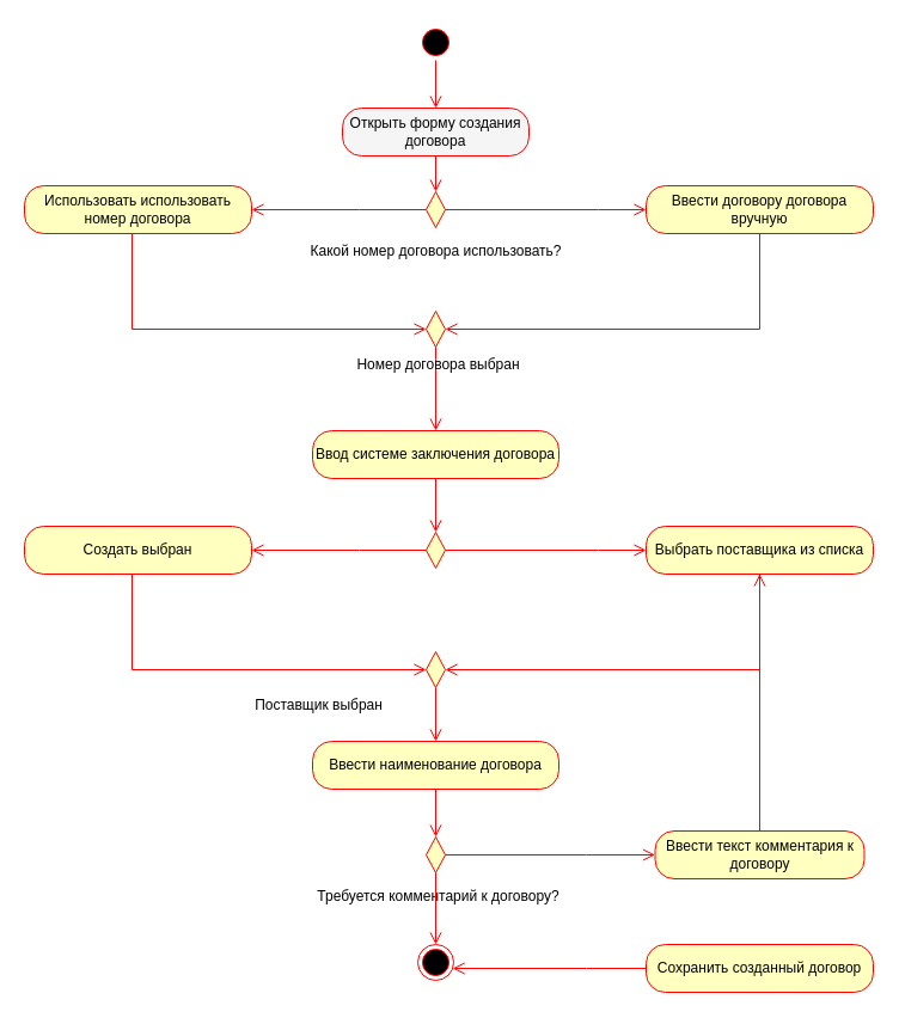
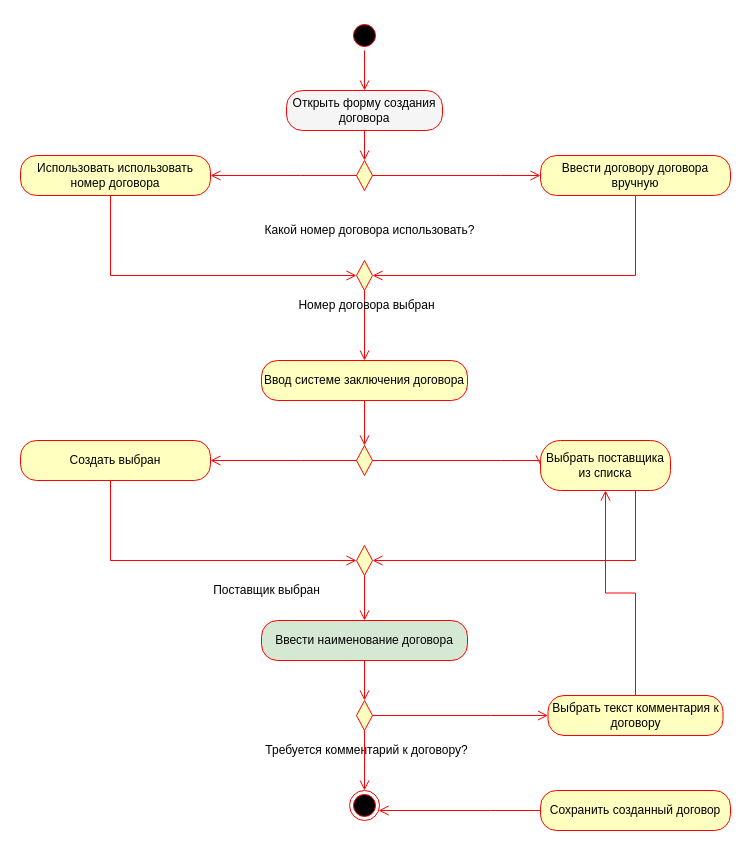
  <mxCell id="0" />
  <mxCell id="1" parent="0" />
  <mxCell id="2" value="" style="ellipse;html=1;shape=startState;fillColor=#000000;strokeColor=#ff0000;" vertex="1" parent="1"><mxGeometry x="349" y="20" width="30" height="30" as="geometry" /></mxCell>
  <mxCell id="3" value="" style="edgeStyle=orthogonalEdgeStyle;html=1;verticalAlign=bottom;endArrow=open;endSize=8;strokeColor=#ff0000;rounded=0;entryX=0.5;entryY=0;entryDx=0;entryDy=0;" edge="1" source="2" parent="1" target="4"><mxGeometry relative="1" as="geometry"><mxPoint x="364" y="90" as="targetPoint" /></mxGeometry></mxCell>
  <mxCell id="4" value="Открыть форму создания договора" style="rounded=1;whiteSpace=wrap;html=1;arcSize=40;fontColor=#000000;fillColor=#f5f5f5;strokeColor=#ff0000;" vertex="1" parent="1"><mxGeometry x="286" y="90" width="156" height="40" as="geometry" /></mxCell>
  <mxCell id="5" value="" style="edgeStyle=orthogonalEdgeStyle;html=1;verticalAlign=bottom;endArrow=open;endSize=8;strokeColor=#ff0000;rounded=0;entryX=0.5;entryY=0;entryDx=0;entryDy=0;" edge="1" source="4" parent="1" target="6"><mxGeometry relative="1" as="geometry"><mxPoint x="364" y="190" as="targetPoint" /></mxGeometry></mxCell>
  <mxCell id="6" value="" style="rhombus;whiteSpace=wrap;html=1;fillColor=#ffffc0;strokeColor=#ff0000;" vertex="1" parent="1"><mxGeometry x="356" y="160" width="16" height="30" as="geometry" /></mxCell>
  <mxCell id="7" value="" style="edgeStyle=orthogonalEdgeStyle;html=1;align=left;verticalAlign=bottom;endArrow=open;endSize=8;strokeColor=#ff0000;rounded=0;entryX=0;entryY=0.5;entryDx=0;entryDy=0;" edge="1" source="6" parent="1" target="9"><mxGeometry x="-1" relative="1" as="geometry"><mxPoint x="510" y="230" as="targetPoint" /><Array as="points"><mxPoint x="500" y="175" /><mxPoint x="500" y="175" /></Array></mxGeometry></mxCell>
  <mxCell id="8" value="" style="edgeStyle=orthogonalEdgeStyle;html=1;align=left;verticalAlign=top;endArrow=open;endSize=8;strokeColor=#ff0000;rounded=0;entryX=1;entryY=0.5;entryDx=0;entryDy=0;" edge="1" source="6" parent="1" target="11"><mxGeometry x="-1" relative="1" as="geometry"><mxPoint x="360" y="320" as="targetPoint" /><Array as="points"><mxPoint x="300" y="175" /><mxPoint x="300" y="175" /></Array></mxGeometry></mxCell>
  <mxCell id="9" value="Ввести договору договора вручную" style="rounded=1;whiteSpace=wrap;html=1;arcSize=40;fontColor=#000000;fillColor=#ffffc0;strokeColor=#ff0000;" vertex="1" parent="1"><mxGeometry x="540" y="155" width="190" height="40" as="geometry" /></mxCell>
  <mxCell id="10" value="" style="edgeStyle=orthogonalEdgeStyle;html=1;verticalAlign=bottom;endArrow=open;endSize=8;strokeColor=#ff0000;rounded=0;entryX=1;entryY=0.5;entryDx=0;entryDy=0;" edge="1" source="9" parent="1" target="13"><mxGeometry relative="1" as="geometry"><mxPoint x="600" y="250" as="targetPoint" /><Array as="points"><mxPoint x="635" y="275" /></Array></mxGeometry></mxCell>
  <mxCell id="11" value="Использовать использовать номер договора" style="rounded=1;whiteSpace=wrap;html=1;arcSize=40;fontColor=#000000;fillColor=#ffffc0;strokeColor=#ff0000;" vertex="1" parent="1"><mxGeometry x="20" y="155" width="190" height="40" as="geometry" /></mxCell>
  <mxCell id="12" value="" style="edgeStyle=orthogonalEdgeStyle;html=1;verticalAlign=bottom;endArrow=open;endSize=8;strokeColor=#ff0000;rounded=0;entryX=0;entryY=0.5;entryDx=0;entryDy=0;" edge="1" source="11" parent="1" target="13"><mxGeometry relative="1" as="geometry"><mxPoint x="250" y="250" as="targetPoint" /><Array as="points"><mxPoint x="110" y="275" /></Array></mxGeometry></mxCell>
  <mxCell id="13" value="" style="rhombus;whiteSpace=wrap;html=1;fillColor=#ffffc0;strokeColor=#ff0000;" vertex="1" parent="1"><mxGeometry x="356" y="260" width="16" height="30" as="geometry" /></mxCell>
- <mxCell id="14" value="Какой номер договора использовать?" style="text;html=1;align=center;verticalAlign=middle;resizable=0;points=[];autosize=1;strokeColor=none;fillColor=none;" vertex="1" parent="1"><mxGeometry x="249" y="195" width="230" height="30" as="geometry" /></mxCell>
+ <mxCell id="14" value="Какой номер договора использовать?" style="text;html=1;align=center;verticalAlign=middle;resizable=0;points=[];autosize=1;strokeColor=none;fillColor=none;" vertex="1" parent="1"><mxGeometry x="254" y="215" width="230" height="30" as="geometry" /></mxCell>
  <mxCell id="15" value="Ввод системе заключения договора" style="rounded=1;whiteSpace=wrap;html=1;arcSize=40;fontColor=#000000;fillColor=#ffffc0;strokeColor=#ff0000;" vertex="1" parent="1"><mxGeometry x="261" y="360" width="206" height="40" as="geometry" /></mxCell>
  <mxCell id="16" value="" style="edgeStyle=orthogonalEdgeStyle;html=1;verticalAlign=bottom;endArrow=open;endSize=8;strokeColor=#ff0000;rounded=0;entryX=0.5;entryY=0;entryDx=0;entryDy=0;" edge="1" source="15" parent="1" target="19"><mxGeometry relative="1" as="geometry"><mxPoint x="390" y="430" as="targetPoint" /></mxGeometry></mxCell>
  <mxCell id="17" value="" style="edgeStyle=orthogonalEdgeStyle;html=1;verticalAlign=bottom;endArrow=open;endSize=8;strokeColor=#ff0000;rounded=0;entryX=0.5;entryY=0;entryDx=0;entryDy=0;exitX=0.5;exitY=1;exitDx=0;exitDy=0;" edge="1" parent="1" source="13" target="15"><mxGeometry relative="1" as="geometry"><mxPoint x="382" y="285" as="targetPoint" /><mxPoint x="645" y="205" as="sourcePoint" /><Array as="points"><mxPoint x="364" y="300" /><mxPoint x="364" y="300" /></Array></mxGeometry></mxCell>
  <mxCell id="18" value="Номер договора выбран" style="text;html=1;align=center;verticalAlign=middle;resizable=0;points=[];autosize=1;strokeColor=none;fillColor=none;" vertex="1" parent="1"><mxGeometry x="286" y="290" width="160" height="30" as="geometry" /></mxCell>
  <mxCell id="19" value="" style="rhombus;whiteSpace=wrap;html=1;fillColor=#ffffc0;strokeColor=#ff0000;" vertex="1" parent="1"><mxGeometry x="356" y="445" width="16" height="30" as="geometry" /></mxCell>
  <mxCell id="20" value="" style="edgeStyle=orthogonalEdgeStyle;html=1;align=left;verticalAlign=bottom;endArrow=open;endSize=8;strokeColor=#ff0000;rounded=0;entryX=0;entryY=0.5;entryDx=0;entryDy=0;" edge="1" parent="1" source="19" target="22"><mxGeometry x="-1" relative="1" as="geometry"><mxPoint x="510" y="515" as="targetPoint" /><Array as="points"><mxPoint x="500" y="460" /><mxPoint x="500" y="460" /></Array></mxGeometry></mxCell>
  <mxCell id="21" value="" style="edgeStyle=orthogonalEdgeStyle;html=1;align=left;verticalAlign=top;endArrow=open;endSize=8;strokeColor=#ff0000;rounded=0;entryX=1;entryY=0.5;entryDx=0;entryDy=0;" edge="1" parent="1" source="19" target="24"><mxGeometry x="-1" relative="1" as="geometry"><mxPoint x="360" y="605" as="targetPoint" /><Array as="points"><mxPoint x="300" y="460" /><mxPoint x="300" y="460" /></Array></mxGeometry></mxCell>
- <mxCell id="22" value="Выбрать поставщика из списка" style="rounded=1;whiteSpace=wrap;html=1;arcSize=40;fontColor=#000000;fillColor=#ffffc0;strokeColor=#ff0000;" vertex="1" parent="1"><mxGeometry x="540" y="440" width="190" height="40" as="geometry" /></mxCell>
+ <mxCell id="22" value="Выбрать поставщика из списка" style="rounded=1;whiteSpace=wrap;html=1;arcSize=40;fontColor=#000000;fillColor=#ffffc0;strokeColor=#ff0000;" vertex="1" parent="1"><mxGeometry x="540" y="440" width="130" height="50" as="geometry" /></mxCell>
  <mxCell id="23" value="" style="edgeStyle=orthogonalEdgeStyle;html=1;verticalAlign=bottom;endArrow=open;endSize=8;strokeColor=#ff0000;rounded=0;entryX=1;entryY=0.5;entryDx=0;entryDy=0;" edge="1" parent="1" source="22" target="26"><mxGeometry relative="1" as="geometry"><mxPoint x="600" y="535" as="targetPoint" /><Array as="points"><mxPoint x="635" y="560" /></Array></mxGeometry></mxCell>
  <mxCell id="24" value="Создать выбран" style="rounded=1;whiteSpace=wrap;html=1;arcSize=40;fontColor=#000000;fillColor=#ffffc0;strokeColor=#ff0000;" vertex="1" parent="1"><mxGeometry x="20" y="440" width="190" height="40" as="geometry" /></mxCell>
  <mxCell id="25" value="" style="edgeStyle=orthogonalEdgeStyle;html=1;verticalAlign=bottom;endArrow=open;endSize=8;strokeColor=#ff0000;rounded=0;entryX=0;entryY=0.5;entryDx=0;entryDy=0;" edge="1" parent="1" source="24" target="26"><mxGeometry relative="1" as="geometry"><mxPoint x="250" y="535" as="targetPoint" /><Array as="points"><mxPoint x="110" y="560" /></Array></mxGeometry></mxCell>
  <mxCell id="26" value="" style="rhombus;whiteSpace=wrap;html=1;fillColor=#ffffc0;strokeColor=#ff0000;" vertex="1" parent="1"><mxGeometry x="356" y="545" width="16" height="30" as="geometry" /></mxCell>
  <mxCell id="27" value="Поставщик выбран" style="text;html=1;align=center;verticalAlign=middle;resizable=0;points=[];autosize=1;strokeColor=none;fillColor=none;" vertex="1" parent="1"><mxGeometry x="201" y="575" width="130" height="30" as="geometry" /></mxCell>
  <mxCell id="28" value="" style="edgeStyle=orthogonalEdgeStyle;html=1;verticalAlign=bottom;endArrow=open;endSize=8;strokeColor=#ff0000;rounded=0;exitX=0.5;exitY=1;exitDx=0;exitDy=0;entryX=0.5;entryY=0;entryDx=0;entryDy=0;" edge="1" parent="1" source="26" target="29"><mxGeometry relative="1" as="geometry"><mxPoint x="360" y="620" as="targetPoint" /><mxPoint x="374" y="300" as="sourcePoint" /><Array as="points"><mxPoint x="364" y="620" /></Array></mxGeometry></mxCell>
- <mxCell id="29" value="Ввести наименование договора" style="rounded=1;whiteSpace=wrap;html=1;arcSize=40;fontColor=#000000;fillColor=#ffffc0;strokeColor=#ff0000;" vertex="1" parent="1"><mxGeometry x="261" y="620" width="206" height="40" as="geometry" /></mxCell>
+ <mxCell id="29" value="Ввести наименование договора" style="rounded=1;whiteSpace=wrap;html=1;arcSize=40;fontColor=#000000;fillColor=#d5e8d4;strokeColor=#ff0000;" vertex="1" parent="1"><mxGeometry x="261" y="620" width="206" height="40" as="geometry" /></mxCell>
  <mxCell id="30" value="" style="edgeStyle=orthogonalEdgeStyle;html=1;verticalAlign=bottom;endArrow=open;endSize=8;strokeColor=#ff0000;rounded=0;entryX=0.5;entryY=0;entryDx=0;entryDy=0;" edge="1" parent="1" source="29" target="31"><mxGeometry relative="1" as="geometry"><mxPoint x="392" y="710" as="targetPoint" /></mxGeometry></mxCell>
  <mxCell id="31" value="" style="rhombus;whiteSpace=wrap;html=1;fillColor=#ffffc0;strokeColor=#ff0000;" vertex="1" parent="1"><mxGeometry x="356" y="700" width="16" height="30" as="geometry" /></mxCell>
  <mxCell id="32" value="" style="edgeStyle=orthogonalEdgeStyle;html=1;align=left;verticalAlign=bottom;endArrow=open;endSize=8;strokeColor=#ff0000;rounded=0;exitX=1;exitY=0.5;exitDx=0;exitDy=0;entryX=0;entryY=0.5;entryDx=0;entryDy=0;" edge="1" parent="1" source="31" target="33"><mxGeometry x="-1" relative="1" as="geometry"><mxPoint x="550" y="710" as="targetPoint" /><Array as="points"><mxPoint x="490" y="715" /><mxPoint x="490" y="715" /></Array><mxPoint x="382" y="470" as="sourcePoint" /></mxGeometry></mxCell>
- <mxCell id="33" value="Ввести текст комментария к договору" style="rounded=1;whiteSpace=wrap;html=1;arcSize=40;fontColor=#000000;fillColor=#ffffc0;strokeColor=#ff0000;" vertex="1" parent="1"><mxGeometry x="547.5" y="695" width="175" height="40" as="geometry" /></mxCell>
+ <mxCell id="33" value="Выбрать текст комментария к договору" style="rounded=1;whiteSpace=wrap;html=1;arcSize=40;fontColor=#000000;fillColor=#ffffc0;strokeColor=#ff0000;" vertex="1" parent="1"><mxGeometry x="547.5" y="695" width="175" height="40" as="geometry" /></mxCell>
  <mxCell id="34" value="" style="edgeStyle=orthogonalEdgeStyle;html=1;verticalAlign=bottom;endArrow=open;endSize=8;strokeColor=#ff0000;rounded=0;" edge="1" source="33" parent="1" target="22"><mxGeometry relative="1" as="geometry"><mxPoint x="630" y="800" as="targetPoint" /></mxGeometry></mxCell>
  <mxCell id="35" value="Сохранить созданный договор" style="rounded=1;whiteSpace=wrap;html=1;arcSize=40;fontColor=#000000;fillColor=#ffffc0;strokeColor=#ff0000;" vertex="1" parent="1"><mxGeometry x="540" y="790" width="190" height="40" as="geometry" /></mxCell>
  <mxCell id="36" value="" style="edgeStyle=orthogonalEdgeStyle;html=1;verticalAlign=bottom;endArrow=open;endSize=8;strokeColor=#ff0000;rounded=0;exitX=0;exitY=0.5;exitDx=0;exitDy=0;" edge="1" source="35" parent="1" target="37"><mxGeometry relative="1" as="geometry"><mxPoint x="410" y="810" as="targetPoint" /><Array as="points"><mxPoint x="490" y="810" /><mxPoint x="490" y="810" /></Array></mxGeometry></mxCell>
  <mxCell id="37" value="" style="ellipse;html=1;shape=endState;fillColor=#000000;strokeColor=#ff0000;" vertex="1" parent="1"><mxGeometry x="349" y="790" width="30" height="30" as="geometry" /></mxCell>
  <mxCell id="38" value="Требуется комментарий к договору?" style="text;html=1;align=center;verticalAlign=middle;resizable=0;points=[];autosize=1;strokeColor=none;fillColor=none;" vertex="1" parent="1"><mxGeometry x="251" y="735" width="230" height="30" as="geometry" /></mxCell>
  <mxCell id="39" value="" style="edgeStyle=orthogonalEdgeStyle;html=1;verticalAlign=bottom;endArrow=open;endSize=8;strokeColor=#ff0000;rounded=0;exitX=0.5;exitY=1;exitDx=0;exitDy=0;entryX=0.5;entryY=0;entryDx=0;entryDy=0;" edge="1" parent="1" source="31" target="37"><mxGeometry relative="1" as="geometry"><mxPoint x="364" y="780" as="targetPoint" /><mxPoint x="364" y="735" as="sourcePoint" /><Array as="points" /></mxGeometry></mxCell>
